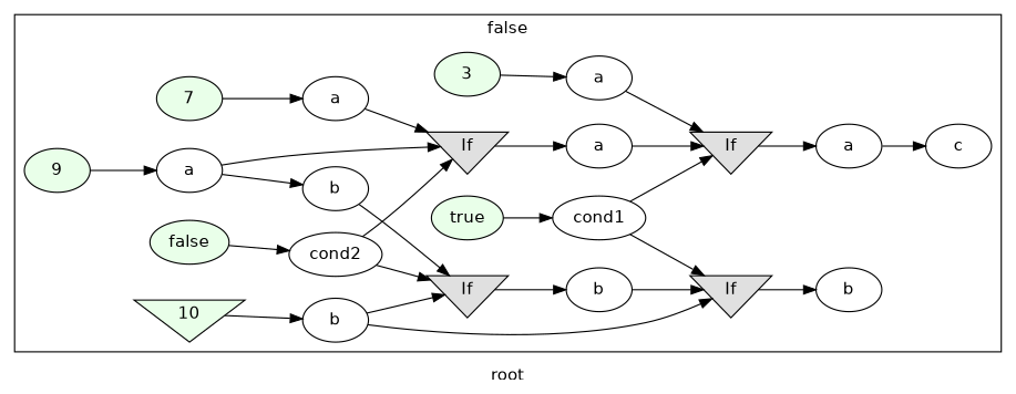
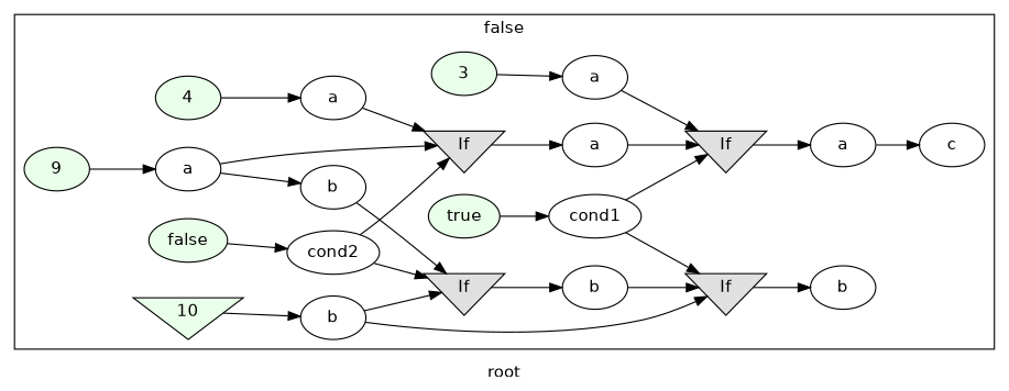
  digraph {
    fontname="DejaVu Sans"
    label=root
    rankdir=LR
    node [fontname="DejaVu Sans"]
    edge [fontname="DejaVu Sans"]
    n1 [fillcolor="#E9FFE9" label=3 startinglines=4 style=filled]
    n2 [label=a startingline=4]
    n3 [fillcolor="#E9FFE9" label=true startinglines=6 style=filled]
    n4 [label=cond1 startingline=6]
    n5 [fillcolor="#E9FFE9" label=false startinglines=7 style=filled]
    n6 [label=cond2 startingline=7]
    n7 [fillcolor="#E9FFE9" label=10 shape=invtriangle startinglines=9 style=filled]
    n8 [label=b startingline=9]
-   n9 [fillcolor="#E9FFE9" label=7 startinglines=13 style=filled]
+   n9 [fillcolor="#E9FFE9" label=4 startinglines=13 style=filled]
    n10 [label=a startingline=13]
    n11 [fillcolor="#E9FFE9" label=9 startinglines=16 style=filled]
    n12 [label=a startingline=17]
    n13 [label=b startingline=17]
    n14 [fillcolor="#E0E0E0" label=If shape=invtriangle startinglines=17 style=filled]
    n15 [fillcolor="#E0E0E0" label=If shape=invtriangle startinglines=17 style=filled]
    n16 [label=a startingline=17]
    n17 [label=b startingline=17]
    n18 [fillcolor="#E0E0E0" label=If shape=invtriangle startinglines=17 style=filled]
    n19 [label=a startingline=17]
    n20 [fillcolor="#E0E0E0" label=If shape=invtriangle startinglines=17 style=filled]
    n21 [label=b startingline=17]
    n22 [label=c startingline=20]
    subgraph cluster_1 {
      label=false
      parent=G
      startinglines="2_2"
      n1
      n2
      n3
      n4
      n5
      n6
      n7
      n8
      n9
      n10
      n11
      n12
      n13
      n14
      n15
      n16
      n17
      n18
      n19
      n20
      n21
      n22
    }
    n1 -> n2
    n2 -> n18
    n3 -> n4
    n4 -> n18
    n4 -> n20
    n5 -> n6
    n6 -> n14
    n6 -> n15
    n7 -> n8
    n8 -> n15
    n8 -> n20
    n9 -> n10
    n10 -> n14
    n11 -> n12
    n12 -> n13
    n12 -> n14
    n13 -> n15
    n14 -> n16
    n15 -> n17
    n16 -> n18
    n17 -> n20
    n18 -> n19
    n19 -> n22
    n20 -> n21
  }
